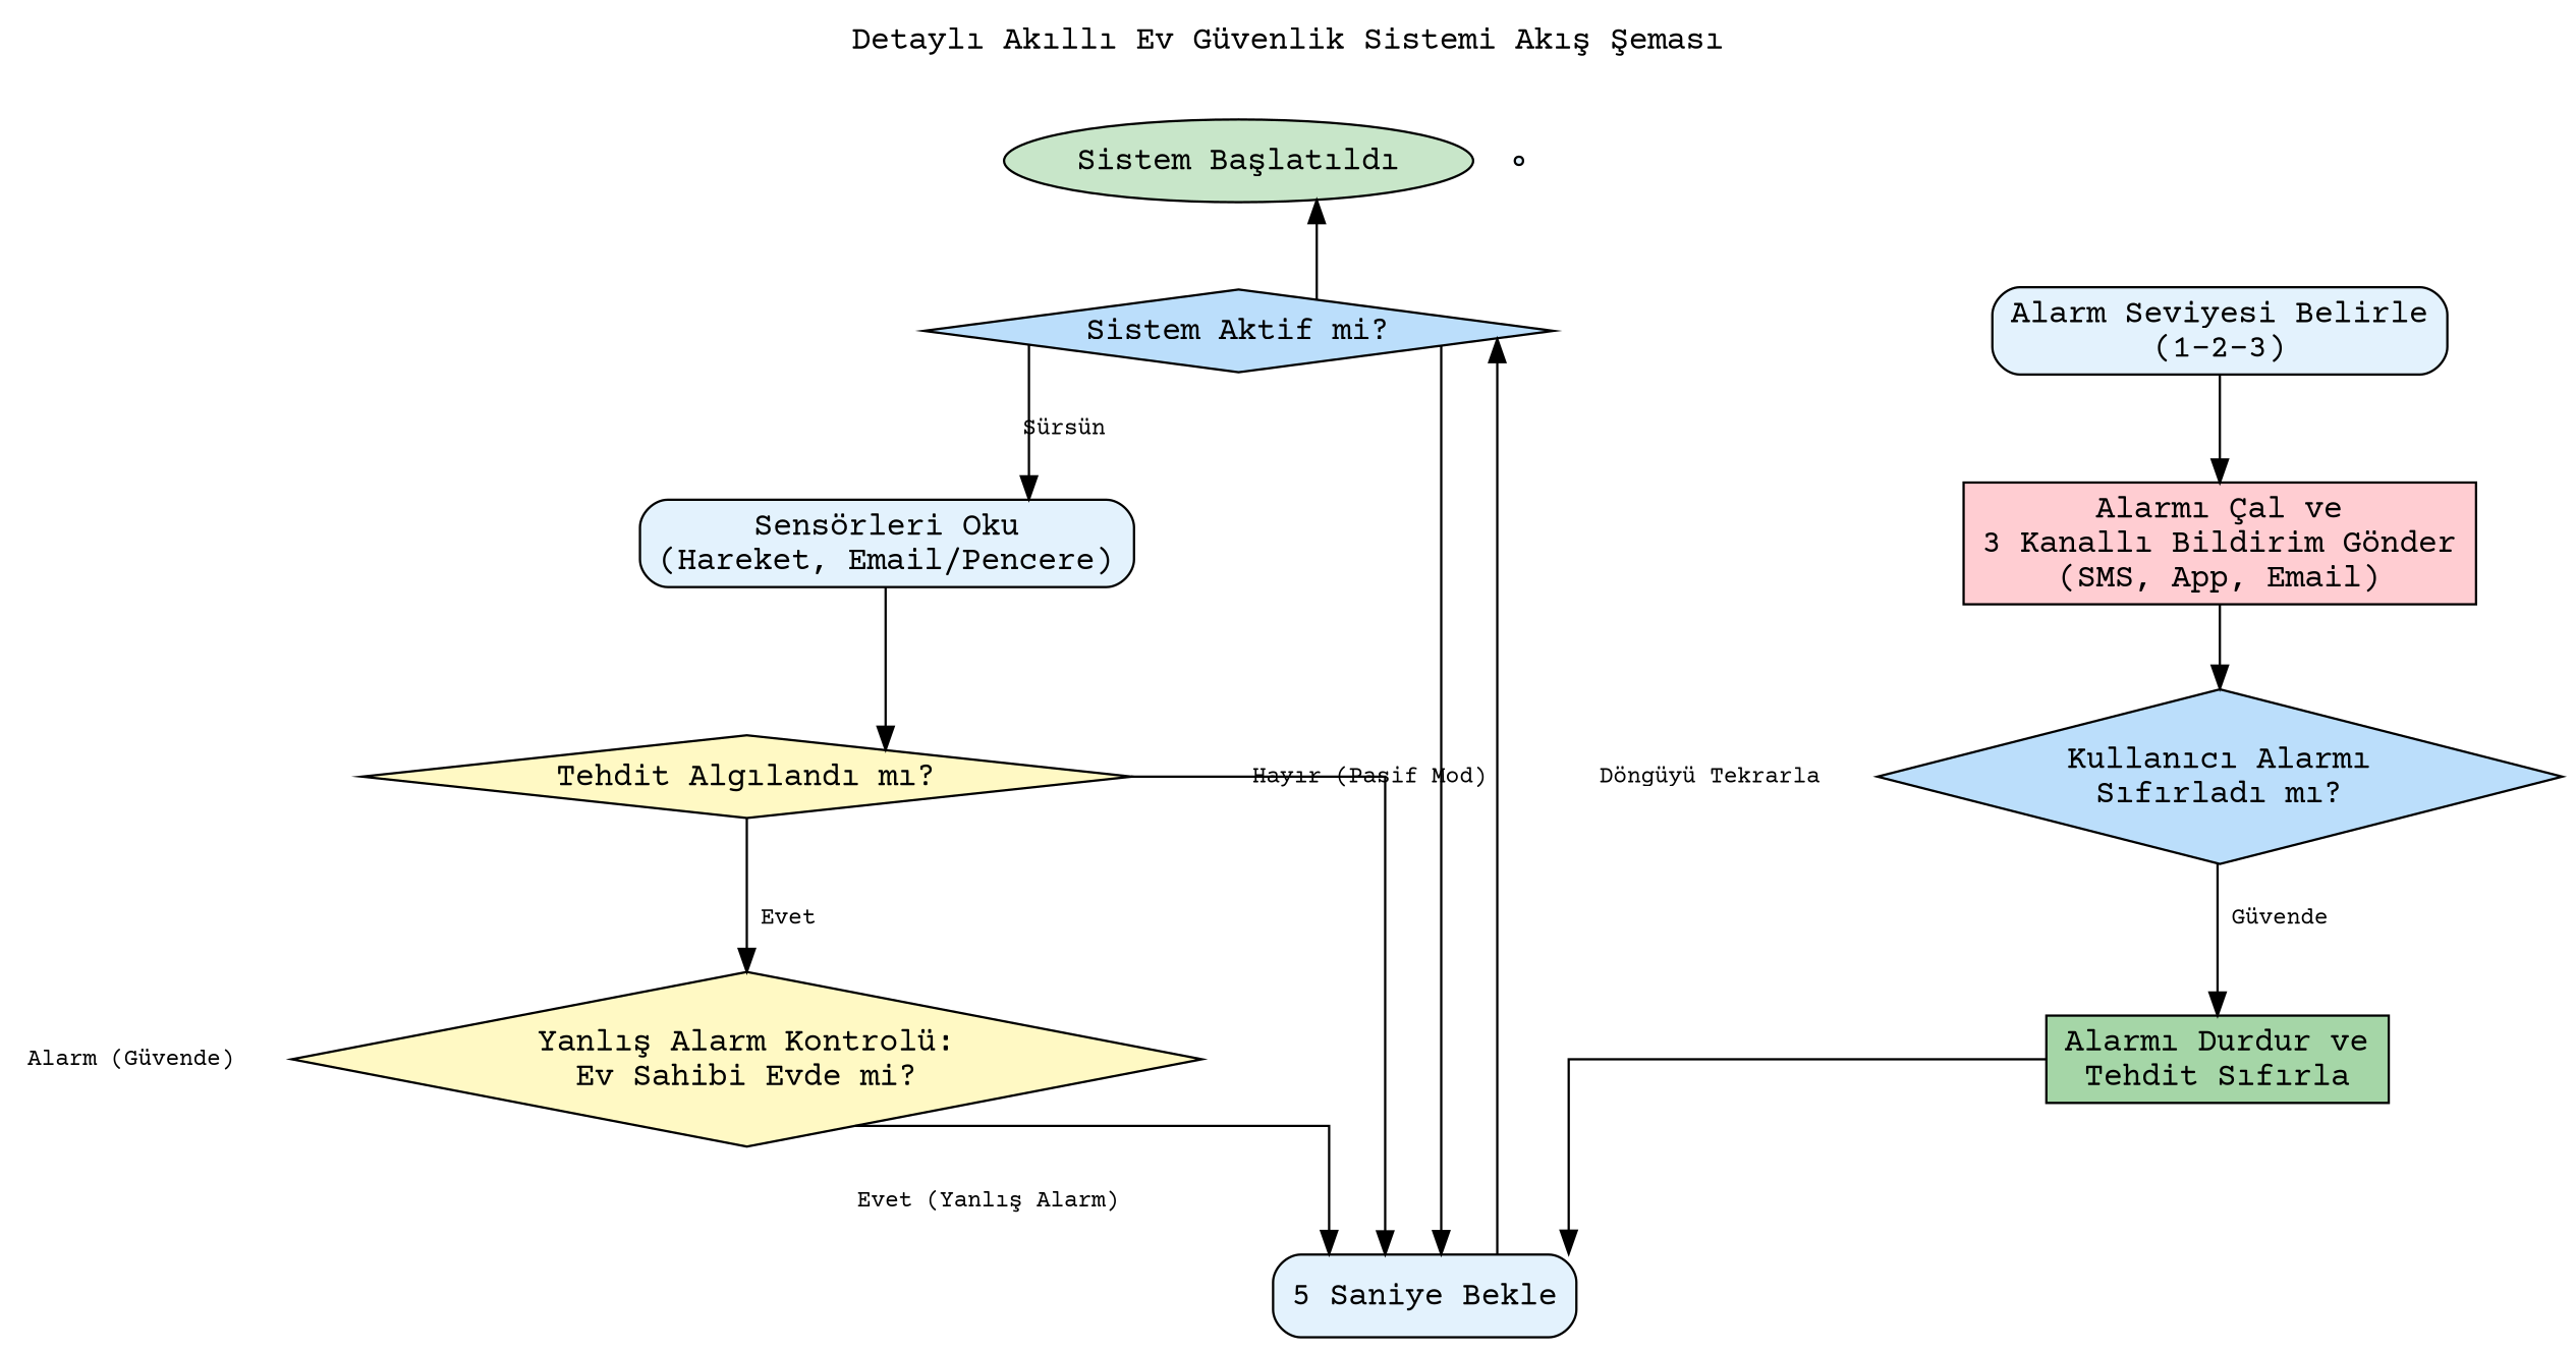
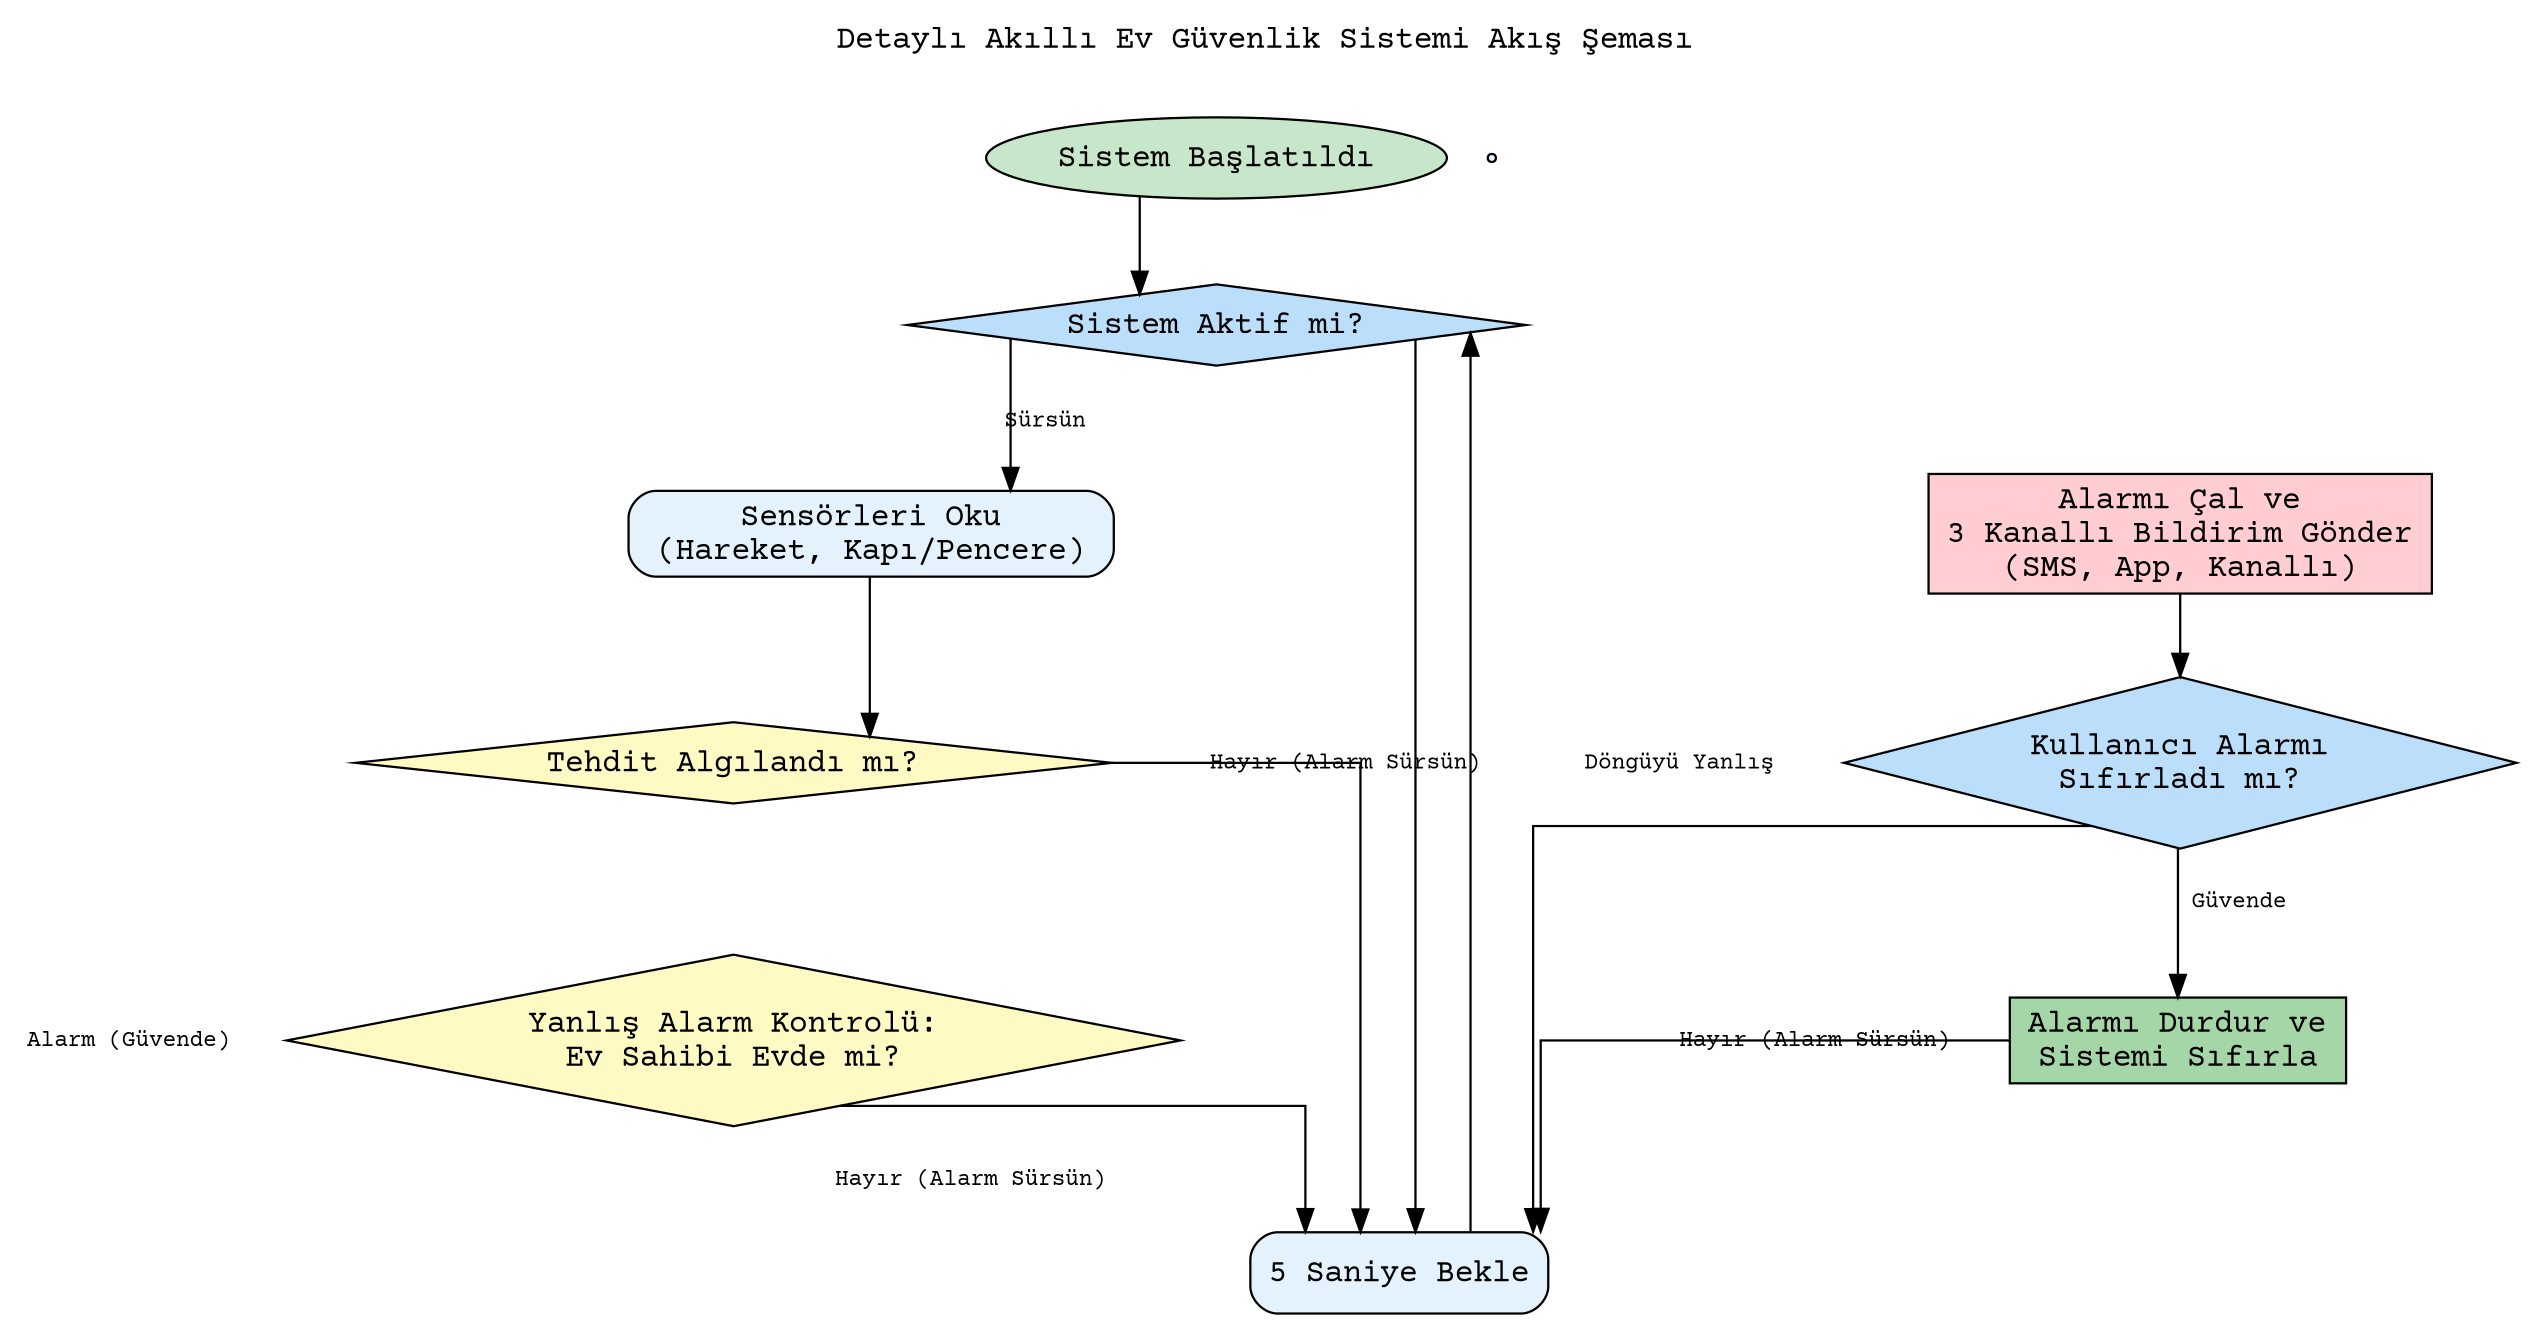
  digraph {
    fontname="Courier Prime"
    label="Detaylı Akıllı Ev Güvenlik Sistemi Akış Şeması"
    labelloc=t
    rankdir=TB
    splines=ortho
    node [fillcolor="#E3F2FD" fontname="Courier Prime" shape=box style=filled]
    edge [fontname="Courier Prime" fontsize=10]
    n1 [fillcolor="#C8E6C9" label="Sistem Başlatıldı" shape=ellipse]
    n2 [fillcolor="#BBDEFB" label="Sistem Aktif mi?" shape=diamond]
-   n3 [label="Sensörleri Oku\n(Hareket, Email/Pencere)" style="rounded,filled"]
+   n3 [label="Sensörleri Oku\n(Hareket, Kapı/Pencere)" style="rounded,filled"]
    n4 [label="5 Saniye Bekle" style="rounded,filled"]
    n5 [fillcolor="#FFF9C4" label="Tehdit Algılandı mı?" shape=diamond]
    n6 [fillcolor="#FFF9C4" label="Yanlış Alarm Kontrolü:\nEv Sahibi Evde mi?" shape=diamond]
-   n7 [label="Alarm Seviyesi Belirle\n(1-2-3)" style="rounded,filled"]
-   n8 [fillcolor="#FFCDD2" label="Alarmı Çal ve\n3 Kanallı Bildirim Gönder\n(SMS, App, Email)"]
+   n8 [fillcolor="#FFCDD2" label="Alarmı Çal ve\n3 Kanallı Bildirim Gönder\n(SMS, App, Kanallı)"]
    n9 [fillcolor="#BBDEFB" label="Kullanıcı Alarmı\nSıfırladı mı?" shape=diamond]
-   n10 [fillcolor="#A5D6A7" label="Alarmı Durdur ve\nTehdit Sıfırla"]
+   n10 [fillcolor="#A5D6A7" label="Alarmı Durdur ve\nSistemi Sıfırla"]
    n11 [label="Döngü Başı" shape=point style="rounded,filled"]
-   n2 -> n1
+   n1 -> n2
    n2 -> n3 [label=" Sürsün "]
-   n2 -> n4 [label=" Hayır (Pasif Mod) "]
+   n2 -> n4 [label=" Hayır (Alarm Sürsün) "]
    n3 -> n5
-   n4 -> n2 [label=" Döngüyü Tekrarla "]
+   n4 -> n2 [label=" Döngüyü Yanlış "]
    n5 -> n4 [label=" Alarm (Güvende) "]
-   n5 -> n6 [label=" Evet "]
-   n6 -> n4 [label=" Evet (Yanlış Alarm) "]
-   n7 -> n8
+   n6 -> n4 [label=" Hayır (Alarm Sürsün) "]
    n8 -> n9
+   n9 -> n4 [label=" Hayır (Alarm Sürsün) "]
    n9 -> n10 [label=" Güvende "]
    n10 -> n4
  }
